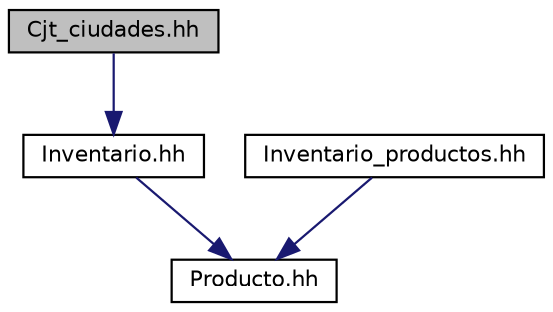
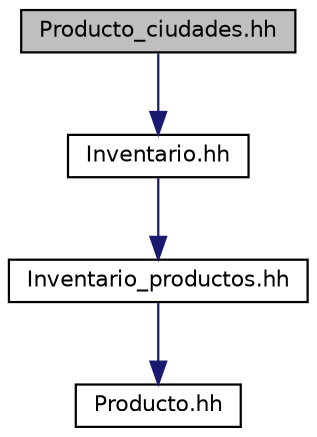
  digraph {
    node [color=black fillcolor=white fontname=Helvetica fontsize=10 shape=record style=filled]
    edge [color=midnightblue fontname=Helvetica fontsize=10 labelfontname=Helvetica labelfontsize=10 style=solid]
-   n1 [fillcolor=grey75 fontcolor=black height=0.2 label="Cjt_ciudades.hh" width=0.4]
+   n1 [fillcolor=grey75 fontcolor=black height=0.2 label="Producto_ciudades.hh" width=0.4]
    n2 [height=0.2 label="Inventario.hh" width=0.4]
    n3 [height=0.2 label="Inventario_productos.hh" width=0.4]
    n4 [height=0.2 label="Producto.hh" width=0.4]
    n1 -> n2
-   n2 -> n4
+   n2 -> n3
    n3 -> n4
  }
